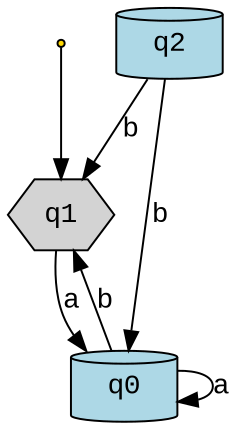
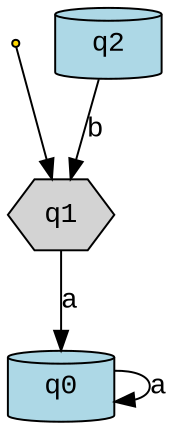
  digraph {
    fontname="Liberation Mono"
    node [fillcolor=lightblue fontname="Liberation Mono" shape=cylinder style=filled]
    edge [fontname="Liberation Mono"]
    init [fillcolor=gold shape=point]
    q1 [fillcolor=lightgrey shape=hexagon]
    q0
    q2
    init -> q1
    q1 -> q0 [label=a]
-   q0 -> q1 [label=b]
    q0 -> q0 [label=a]
    q2 -> q1 [label=b]
-   q2 -> q0 [label=b]
  }
